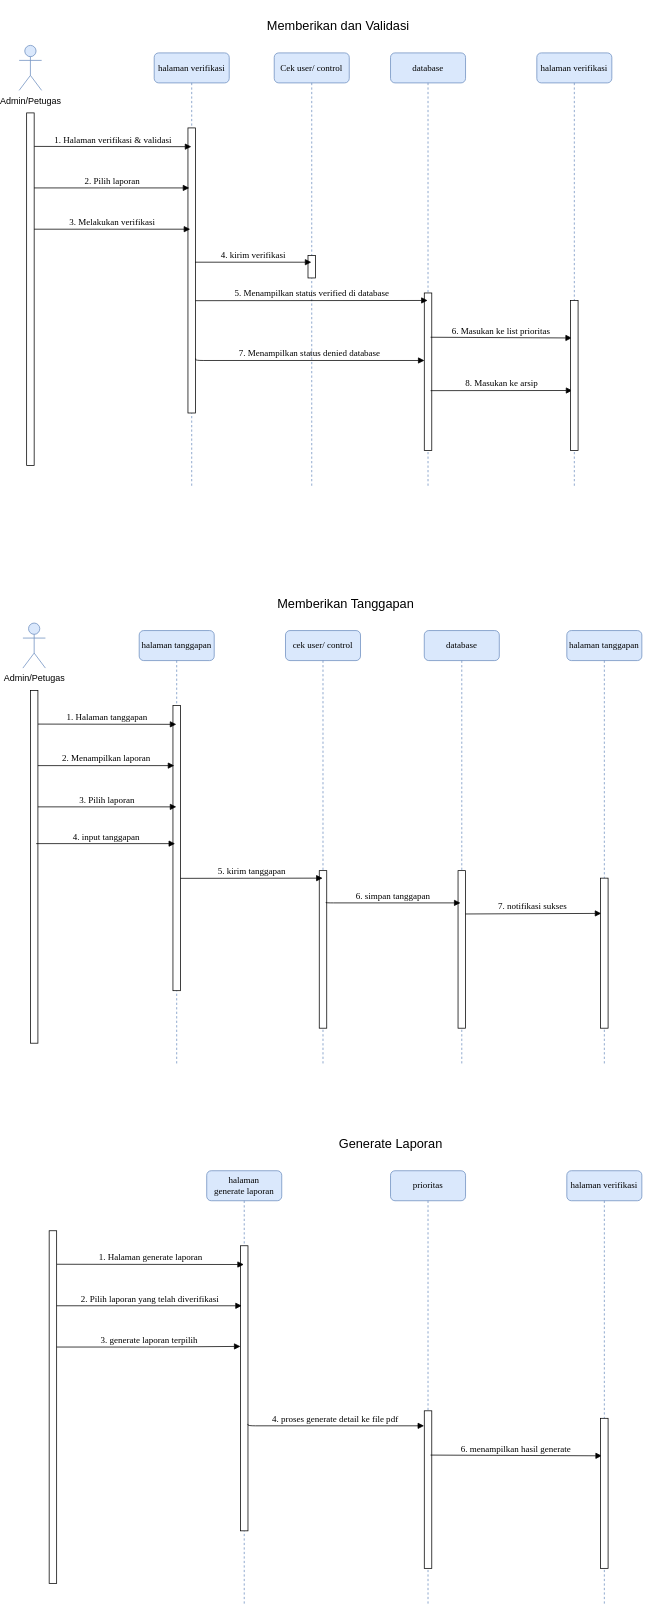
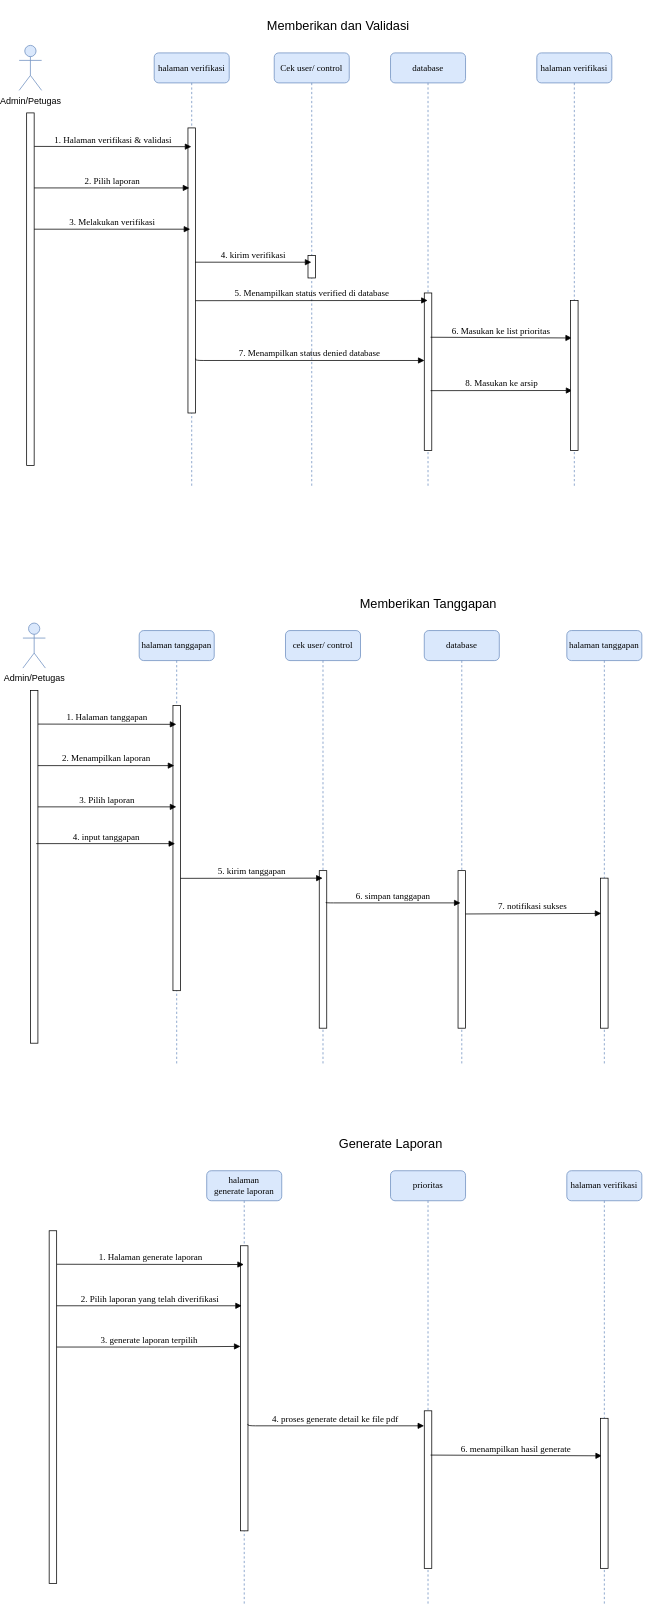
  <mxCell id="0" />
  <mxCell id="1" parent="0" />
  <mxCell id="2" value="Cek user/ control" style="shape=umlLifeline;perimeter=lifelinePerimeter;whiteSpace=wrap;html=1;container=1;collapsible=0;recursiveResize=0;outlineConnect=0;rounded=1;shadow=0;comic=0;labelBackgroundColor=none;strokeWidth=1;fontFamily=Verdana;fontSize=12;align=center;fillColor=#dae8fc;strokeColor=#6c8ebf;" parent="1" vertex="1"><mxGeometry x="360" y="70" width="100" height="580" as="geometry" /></mxCell>
  <mxCell id="3" value="" style="html=1;points=[];perimeter=orthogonalPerimeter;rounded=0;shadow=0;comic=0;labelBackgroundColor=none;strokeWidth=1;fontFamily=Verdana;fontSize=12;align=center;" parent="2" vertex="1"><mxGeometry x="45" y="270" width="10" height="30" as="geometry" /></mxCell>
  <mxCell id="4" value="database" style="shape=umlLifeline;perimeter=lifelinePerimeter;whiteSpace=wrap;html=1;container=1;collapsible=0;recursiveResize=0;outlineConnect=0;rounded=1;shadow=0;comic=0;labelBackgroundColor=none;strokeWidth=1;fontFamily=Verdana;fontSize=12;align=center;fillColor=#dae8fc;strokeColor=#6c8ebf;" parent="1" vertex="1"><mxGeometry x="515" y="70" width="100" height="580" as="geometry" /></mxCell>
  <mxCell id="5" value="" style="html=1;points=[];perimeter=orthogonalPerimeter;rounded=0;shadow=0;comic=0;labelBackgroundColor=none;strokeWidth=1;fontFamily=Verdana;fontSize=12;align=center;" parent="4" vertex="1"><mxGeometry x="45" y="320" width="10" height="210" as="geometry" /></mxCell>
  <mxCell id="6" value="halaman verifikasi" style="shape=umlLifeline;perimeter=lifelinePerimeter;whiteSpace=wrap;html=1;container=1;collapsible=0;recursiveResize=0;outlineConnect=0;rounded=1;shadow=0;comic=0;labelBackgroundColor=none;strokeWidth=1;fontFamily=Verdana;fontSize=12;align=center;fillColor=#dae8fc;strokeColor=#6c8ebf;" parent="1" vertex="1"><mxGeometry x="200" y="70" width="100" height="580" as="geometry" /></mxCell>
  <mxCell id="7" value="" style="html=1;points=[];perimeter=orthogonalPerimeter;rounded=0;shadow=0;comic=0;labelBackgroundColor=none;strokeWidth=1;fontFamily=Verdana;fontSize=12;align=center;" parent="6" vertex="1"><mxGeometry x="45" y="100" width="10" height="380" as="geometry" /></mxCell>
  <mxCell id="8" value="1. Halaman verifikasi &amp;amp; validasi" style="html=1;verticalAlign=bottom;endArrow=block;labelBackgroundColor=none;fontFamily=Verdana;fontSize=12;edgeStyle=elbowEdgeStyle;elbow=vertical;exitX=1;exitY=0.095;exitDx=0;exitDy=0;exitPerimeter=0;" parent="1" source="10" target="6" edge="1"><mxGeometry relative="1" as="geometry"><mxPoint x="350" y="80" as="sourcePoint" /></mxGeometry></mxCell>
  <mxCell id="9" value="Admin/Petugas" style="shape=umlActor;verticalLabelPosition=bottom;verticalAlign=top;html=1;outlineConnect=0;fillColor=#dae8fc;strokeColor=#6c8ebf;" parent="1" vertex="1"><mxGeometry x="20" y="60" width="30" height="60" as="geometry" /></mxCell>
  <mxCell id="10" value="" style="html=1;points=[];perimeter=orthogonalPerimeter;rounded=0;shadow=0;comic=0;labelBackgroundColor=none;strokeWidth=1;fontFamily=Verdana;fontSize=12;align=center;" parent="1" vertex="1"><mxGeometry x="30" y="150" width="10" height="470" as="geometry" /></mxCell>
  <mxCell id="11" value="2. Pilih laporan" style="html=1;verticalAlign=bottom;endArrow=block;labelBackgroundColor=none;fontFamily=Verdana;fontSize=12;edgeStyle=elbowEdgeStyle;elbow=vertical;exitX=1.1;exitY=0.295;exitDx=0;exitDy=0;exitPerimeter=0;entryX=0.178;entryY=0.209;entryDx=0;entryDy=0;entryPerimeter=0;" parent="1" target="7" edge="1"><mxGeometry relative="1" as="geometry"><mxPoint x="40" y="250" as="sourcePoint" /><mxPoint x="228.5" y="250.15" as="targetPoint" /></mxGeometry></mxCell>
  <mxCell id="12" value="5. Menampilkan status verified di database" style="html=1;verticalAlign=bottom;endArrow=block;labelBackgroundColor=none;fontFamily=Verdana;fontSize=12;edgeStyle=elbowEdgeStyle;elbow=vertical;exitX=1;exitY=0.606;exitDx=0;exitDy=0;exitPerimeter=0;" parent="1" source="7" target="4" edge="1"><mxGeometry relative="1" as="geometry"><mxPoint x="560" y="401" as="sourcePoint" /><mxPoint x="549.5" y="399.998" as="targetPoint" /><Array as="points"><mxPoint x="280" y="400" /></Array></mxGeometry></mxCell>
  <mxCell id="13" value="&lt;span style=&quot;font-size: 17px;&quot;&gt;Memberikan dan Validasi&lt;/span&gt;" style="text;html=1;align=center;verticalAlign=middle;resizable=0;points=[];autosize=1;strokeColor=none;fillColor=none;" parent="1" vertex="1"><mxGeometry x="350" y="20" width="190" height="30" as="geometry" /></mxCell>
  <mxCell id="14" value="3. Melakukan verifikasi&lt;span style=&quot;color: rgba(0, 0, 0, 0); font-family: monospace; font-size: 0px; text-align: start;&quot;&gt;%3CmxGraphModel%3E%3Croot%3E%3CmxCell%20id%3D%220%22%2F%3E%3CmxCell%20id%3D%221%22%20parent%3D%220%22%2F%3E%3CmxCell%20id%3D%222%22%20value%3D%225.%20Menampilkan%20status%20verified%20di%20database%22%20style%3D%22html%3D1%3BverticalAlign%3Dbottom%3BendArrow%3Dblock%3BlabelBackgroundColor%3Dnone%3BfontFamily%3DVerdana%3BfontSize%3D12%3BedgeStyle%3DelbowEdgeStyle%3Belbow%3Dvertical%3BexitX%3D0.805%3BexitY%3D0.496%3BexitDx%3D0%3BexitDy%3D0%3BexitPerimeter%3D0%3B%22%20edge%3D%221%22%20parent%3D%221%22%3E%3CmxGeometry%20relative%3D%221%22%20as%3D%22geometry%22%3E%3CmxPoint%20x%3D%22283.05%22%20y%3D%22509.96%22%20as%3D%22sourcePoint%22%2F%3E%3CmxPoint%20x%3D%22569.5%22%20y%3D%22509.628%22%20as%3D%22targetPoint%22%2F%3E%3CArray%20as%3D%22points%22%2F%3E%3C%2FmxGeometry%3E%3C%2FmxCell%3E%3C%2Froot%3E%3C%2FmxGraphModel%3E&lt;/span&gt;" style="html=1;verticalAlign=bottom;endArrow=block;labelBackgroundColor=none;fontFamily=Verdana;fontSize=12;edgeStyle=elbowEdgeStyle;elbow=vertical;exitX=1.033;exitY=0.423;exitDx=0;exitDy=0;exitPerimeter=0;entryX=0.3;entryY=0.355;entryDx=0;entryDy=0;entryPerimeter=0;" parent="1" target="7" edge="1"><mxGeometry relative="1" as="geometry"><mxPoint x="40" y="305" as="sourcePoint" /><mxPoint x="220" y="305" as="targetPoint" /><Array as="points" /></mxGeometry></mxCell>
  <mxCell id="15" value="8. Masukan ke arsip" style="html=1;verticalAlign=bottom;endArrow=block;labelBackgroundColor=none;fontFamily=Verdana;fontSize=12;edgeStyle=elbowEdgeStyle;elbow=vertical;exitX=0.844;exitY=0.62;exitDx=0;exitDy=0;exitPerimeter=0;entryX=0.233;entryY=0.598;entryDx=0;entryDy=0;entryPerimeter=0;" parent="1" source="5" target="21" edge="1"><mxGeometry relative="1" as="geometry"><mxPoint x="860" y="520.02" as="sourcePoint" /><mxPoint x="1142.63" y="520" as="targetPoint" /><Array as="points" /></mxGeometry></mxCell>
  <mxCell id="16" value="&lt;br&gt;&lt;div&gt;&lt;br&gt;&lt;/div&gt;" style="edgeLabel;html=1;align=center;verticalAlign=middle;resizable=0;points=[];" parent="15" vertex="1" connectable="0"><mxGeometry x="-0.559" y="1" relative="1" as="geometry"><mxPoint as="offset" /></mxGeometry></mxCell>
  <mxCell id="17" value="&lt;br&gt;&lt;div&gt;&lt;br&gt;&lt;/div&gt;" style="edgeLabel;html=1;align=center;verticalAlign=middle;resizable=0;points=[];" parent="15" vertex="1" connectable="0"><mxGeometry x="-0.347" relative="1" as="geometry"><mxPoint as="offset" /></mxGeometry></mxCell>
  <mxCell id="18" value="6. Masukan ke list prioritas" style="html=1;verticalAlign=bottom;endArrow=block;labelBackgroundColor=none;fontFamily=Verdana;fontSize=12;edgeStyle=elbowEdgeStyle;elbow=vertical;exitX=0.841;exitY=0.281;exitDx=0;exitDy=0;exitPerimeter=0;entryX=0.178;entryY=0.251;entryDx=0;entryDy=0;entryPerimeter=0;" parent="1" source="5" target="21" edge="1"><mxGeometry relative="1" as="geometry"><mxPoint x="860" y="450" as="sourcePoint" /><mxPoint x="1140" y="450" as="targetPoint" /><Array as="points" /></mxGeometry></mxCell>
  <mxCell id="19" value="4. kirim verifikasi" style="html=1;verticalAlign=bottom;endArrow=block;labelBackgroundColor=none;fontFamily=Verdana;fontSize=12;edgeStyle=elbowEdgeStyle;elbow=vertical;exitX=0.95;exitY=0.471;exitDx=0;exitDy=0;exitPerimeter=0;" parent="1" source="7" target="2" edge="1"><mxGeometry relative="1" as="geometry"><mxPoint x="50" y="315" as="sourcePoint" /><mxPoint x="265.84" y="315.17" as="targetPoint" /></mxGeometry></mxCell>
  <mxCell id="20" value="halaman verifikasi" style="shape=umlLifeline;perimeter=lifelinePerimeter;whiteSpace=wrap;html=1;container=1;collapsible=0;recursiveResize=0;outlineConnect=0;rounded=1;shadow=0;comic=0;labelBackgroundColor=none;strokeWidth=1;fontFamily=Verdana;fontSize=12;align=center;fillColor=#dae8fc;strokeColor=#6c8ebf;" parent="1" vertex="1"><mxGeometry x="710" y="70" width="100" height="580" as="geometry" /></mxCell>
  <mxCell id="21" value="" style="html=1;points=[];perimeter=orthogonalPerimeter;rounded=0;shadow=0;comic=0;labelBackgroundColor=none;strokeWidth=1;fontFamily=Verdana;fontSize=12;align=center;" parent="20" vertex="1"><mxGeometry x="45" y="330" width="10" height="200" as="geometry" /></mxCell>
  <mxCell id="22" value="7. Menampilkan status denied database" style="html=1;verticalAlign=bottom;endArrow=block;labelBackgroundColor=none;fontFamily=Verdana;fontSize=12;edgeStyle=elbowEdgeStyle;elbow=vertical;exitX=1.028;exitY=0.809;exitDx=0;exitDy=0;exitPerimeter=0;entryX=0.028;entryY=0.429;entryDx=0;entryDy=0;entryPerimeter=0;" parent="1" source="7" target="5" edge="1"><mxGeometry relative="1" as="geometry"><mxPoint x="275" y="410" as="sourcePoint" /><mxPoint x="860" y="410" as="targetPoint" /><Array as="points"><mxPoint x="350" y="480" /></Array></mxGeometry></mxCell>
- <mxCell id="23" value="&lt;span style=&quot;font-size: 17px;&quot;&gt;Memberikan Tanggapan&lt;/span&gt;" style="text;html=1;align=center;verticalAlign=middle;resizable=0;points=[];autosize=1;strokeColor=none;fillColor=none;" parent="1" vertex="1"><mxGeometry x="350" y="790" width="210" height="30" as="geometry" /></mxCell>
+ <mxCell id="23" value="&lt;span style=&quot;font-size: 17px;&quot;&gt;Memberikan Tanggapan&lt;/span&gt;" style="text;html=1;align=center;verticalAlign=middle;resizable=0;points=[];autosize=1;strokeColor=none;fillColor=none;" parent="1" vertex="1"><mxGeometry x="460" y="790" width="210" height="30" as="geometry" /></mxCell>
  <mxCell id="24" value="cek user/ control" style="shape=umlLifeline;perimeter=lifelinePerimeter;whiteSpace=wrap;html=1;container=1;collapsible=0;recursiveResize=0;outlineConnect=0;rounded=1;shadow=0;comic=0;labelBackgroundColor=none;strokeWidth=1;fontFamily=Verdana;fontSize=12;align=center;fillColor=#dae8fc;strokeColor=#6c8ebf;" parent="1" vertex="1"><mxGeometry x="375" y="840" width="100" height="580" as="geometry" /></mxCell>
  <mxCell id="25" value="" style="html=1;points=[];perimeter=orthogonalPerimeter;rounded=0;shadow=0;comic=0;labelBackgroundColor=none;strokeWidth=1;fontFamily=Verdana;fontSize=12;align=center;" parent="24" vertex="1"><mxGeometry x="45" y="320" width="10" height="210" as="geometry" /></mxCell>
  <mxCell id="26" value="halaman tanggapan" style="shape=umlLifeline;perimeter=lifelinePerimeter;whiteSpace=wrap;html=1;container=1;collapsible=0;recursiveResize=0;outlineConnect=0;rounded=1;shadow=0;comic=0;labelBackgroundColor=none;strokeWidth=1;fontFamily=Verdana;fontSize=12;align=center;fillColor=#dae8fc;strokeColor=#6c8ebf;" parent="1" vertex="1"><mxGeometry x="180" y="840" width="100" height="580" as="geometry" /></mxCell>
  <mxCell id="27" value="" style="html=1;points=[];perimeter=orthogonalPerimeter;rounded=0;shadow=0;comic=0;labelBackgroundColor=none;strokeWidth=1;fontFamily=Verdana;fontSize=12;align=center;" parent="26" vertex="1"><mxGeometry x="45" y="100" width="10" height="380" as="geometry" /></mxCell>
  <mxCell id="28" value="1. Halaman tanggapan" style="html=1;verticalAlign=bottom;endArrow=block;labelBackgroundColor=none;fontFamily=Verdana;fontSize=12;edgeStyle=elbowEdgeStyle;elbow=vertical;exitX=1;exitY=0.095;exitDx=0;exitDy=0;exitPerimeter=0;" parent="1" source="30" target="26" edge="1"><mxGeometry relative="1" as="geometry"><mxPoint x="355" y="850" as="sourcePoint" /></mxGeometry></mxCell>
  <mxCell id="29" value="Admin/Petugas" style="shape=umlActor;verticalLabelPosition=bottom;verticalAlign=top;html=1;outlineConnect=0;fillColor=#dae8fc;strokeColor=#6c8ebf;" parent="1" vertex="1"><mxGeometry x="25" y="830" width="30" height="60" as="geometry" /></mxCell>
  <mxCell id="30" value="" style="html=1;points=[];perimeter=orthogonalPerimeter;rounded=0;shadow=0;comic=0;labelBackgroundColor=none;strokeWidth=1;fontFamily=Verdana;fontSize=12;align=center;" parent="1" vertex="1"><mxGeometry x="35" y="920" width="10" height="470" as="geometry" /></mxCell>
  <mxCell id="31" value="2. Menampilkan laporan" style="html=1;verticalAlign=bottom;endArrow=block;labelBackgroundColor=none;fontFamily=Verdana;fontSize=12;edgeStyle=elbowEdgeStyle;elbow=vertical;exitX=1.1;exitY=0.295;exitDx=0;exitDy=0;exitPerimeter=0;entryX=0.178;entryY=0.209;entryDx=0;entryDy=0;entryPerimeter=0;" parent="1" target="27" edge="1"><mxGeometry relative="1" as="geometry"><mxPoint x="45" y="1020" as="sourcePoint" /><mxPoint x="233.5" y="1020.15" as="targetPoint" /></mxGeometry></mxCell>
  <mxCell id="32" value="5. kirim tanggapan" style="html=1;verticalAlign=bottom;endArrow=block;labelBackgroundColor=none;fontFamily=Verdana;fontSize=12;edgeStyle=elbowEdgeStyle;elbow=vertical;exitX=1;exitY=0.606;exitDx=0;exitDy=0;exitPerimeter=0;" parent="1" source="27" target="24" edge="1"><mxGeometry relative="1" as="geometry"><mxPoint x="565" y="1171" as="sourcePoint" /><mxPoint x="554.5" y="1169.998" as="targetPoint" /><Array as="points"><mxPoint x="285" y="1170" /></Array></mxGeometry></mxCell>
  <mxCell id="33" value="3. Pilih laporan" style="html=1;verticalAlign=bottom;endArrow=block;labelBackgroundColor=none;fontFamily=Verdana;fontSize=12;edgeStyle=elbowEdgeStyle;elbow=vertical;exitX=1.033;exitY=0.423;exitDx=0;exitDy=0;exitPerimeter=0;" parent="1" target="26" edge="1"><mxGeometry relative="1" as="geometry"><mxPoint x="45" y="1075" as="sourcePoint" /><mxPoint x="200" y="1077" as="targetPoint" /></mxGeometry></mxCell>
  <mxCell id="34" value="7. notifikasi sukses" style="html=1;verticalAlign=bottom;endArrow=block;labelBackgroundColor=none;fontFamily=Verdana;fontSize=12;edgeStyle=elbowEdgeStyle;elbow=vertical;exitX=0.924;exitY=0.275;exitDx=0;exitDy=0;exitPerimeter=0;entryX=0.096;entryY=0.233;entryDx=0;entryDy=0;entryPerimeter=0;" parent="1" source="51" target="37" edge="1"><mxGeometry relative="1" as="geometry"><mxPoint x="865" y="1220" as="sourcePoint" /><mxPoint x="760" y="1217" as="targetPoint" /><Array as="points" /></mxGeometry></mxCell>
  <mxCell id="35" value="4. input tanggapan" style="html=1;verticalAlign=bottom;endArrow=block;labelBackgroundColor=none;fontFamily=Verdana;fontSize=12;edgeStyle=elbowEdgeStyle;elbow=vertical;entryX=0.283;entryY=0.484;entryDx=0;entryDy=0;entryPerimeter=0;exitX=0.773;exitY=0.434;exitDx=0;exitDy=0;exitPerimeter=0;" parent="1" source="30" target="27" edge="1"><mxGeometry relative="1" as="geometry"><mxPoint x="50" y="1124" as="sourcePoint" /><mxPoint x="250" y="1119" as="targetPoint" /><Array as="points"><mxPoint x="40" y="1124" /></Array></mxGeometry></mxCell>
  <mxCell id="36" value="halaman tanggapan" style="shape=umlLifeline;perimeter=lifelinePerimeter;whiteSpace=wrap;html=1;container=1;collapsible=0;recursiveResize=0;outlineConnect=0;rounded=1;shadow=0;comic=0;labelBackgroundColor=none;strokeWidth=1;fontFamily=Verdana;fontSize=12;align=center;fillColor=#dae8fc;strokeColor=#6c8ebf;" parent="1" vertex="1"><mxGeometry x="750" y="840" width="100" height="580" as="geometry" /></mxCell>
  <mxCell id="37" value="" style="html=1;points=[];perimeter=orthogonalPerimeter;rounded=0;shadow=0;comic=0;labelBackgroundColor=none;strokeWidth=1;fontFamily=Verdana;fontSize=12;align=center;" parent="36" vertex="1"><mxGeometry x="45" y="330" width="10" height="200" as="geometry" /></mxCell>
  <mxCell id="38" value="&lt;span style=&quot;font-size: 17px;&quot;&gt;Generate Laporan&lt;/span&gt;" style="text;html=1;align=center;verticalAlign=middle;resizable=0;points=[];autosize=1;strokeColor=none;fillColor=none;" parent="1" vertex="1"><mxGeometry x="435" y="1510" width="160" height="30" as="geometry" /></mxCell>
  <mxCell id="39" value="prioritas" style="shape=umlLifeline;perimeter=lifelinePerimeter;whiteSpace=wrap;html=1;container=1;collapsible=0;recursiveResize=0;outlineConnect=0;rounded=1;shadow=0;comic=0;labelBackgroundColor=none;strokeWidth=1;fontFamily=Verdana;fontSize=12;align=center;fillColor=#dae8fc;strokeColor=#6c8ebf;" parent="1" vertex="1"><mxGeometry x="515" y="1560" width="100" height="580" as="geometry" /></mxCell>
  <mxCell id="40" value="" style="html=1;points=[];perimeter=orthogonalPerimeter;rounded=0;shadow=0;comic=0;labelBackgroundColor=none;strokeWidth=1;fontFamily=Verdana;fontSize=12;align=center;" parent="39" vertex="1"><mxGeometry x="45" y="320" width="10" height="210" as="geometry" /></mxCell>
  <mxCell id="41" value="halaman&lt;div&gt;generate laporan&lt;/div&gt;" style="shape=umlLifeline;perimeter=lifelinePerimeter;whiteSpace=wrap;html=1;container=1;collapsible=0;recursiveResize=0;outlineConnect=0;rounded=1;shadow=0;comic=0;labelBackgroundColor=none;strokeWidth=1;fontFamily=Verdana;fontSize=12;align=center;fillColor=#dae8fc;strokeColor=#6c8ebf;" parent="1" vertex="1"><mxGeometry x="270" y="1560" width="100" height="580" as="geometry" /></mxCell>
  <mxCell id="42" value="" style="html=1;points=[];perimeter=orthogonalPerimeter;rounded=0;shadow=0;comic=0;labelBackgroundColor=none;strokeWidth=1;fontFamily=Verdana;fontSize=12;align=center;" parent="41" vertex="1"><mxGeometry x="45" y="100" width="10" height="380" as="geometry" /></mxCell>
  <mxCell id="43" value="1. Halaman generate laporan" style="html=1;verticalAlign=bottom;endArrow=block;labelBackgroundColor=none;fontFamily=Verdana;fontSize=12;edgeStyle=elbowEdgeStyle;elbow=vertical;exitX=1;exitY=0.095;exitDx=0;exitDy=0;exitPerimeter=0;" parent="1" source="44" target="41" edge="1"><mxGeometry relative="1" as="geometry"><mxPoint x="380" y="1570" as="sourcePoint" /></mxGeometry></mxCell>
  <mxCell id="44" value="" style="html=1;points=[];perimeter=orthogonalPerimeter;rounded=0;shadow=0;comic=0;labelBackgroundColor=none;strokeWidth=1;fontFamily=Verdana;fontSize=12;align=center;" parent="1" vertex="1"><mxGeometry x="60" y="1640" width="10" height="470" as="geometry" /></mxCell>
  <mxCell id="45" value="2. Pilih laporan yang telah diverifikasi" style="html=1;verticalAlign=bottom;endArrow=block;labelBackgroundColor=none;fontFamily=Verdana;fontSize=12;edgeStyle=elbowEdgeStyle;elbow=vertical;exitX=1.1;exitY=0.295;exitDx=0;exitDy=0;exitPerimeter=0;entryX=0.178;entryY=0.209;entryDx=0;entryDy=0;entryPerimeter=0;" parent="1" target="42" edge="1"><mxGeometry relative="1" as="geometry"><mxPoint x="70" y="1740" as="sourcePoint" /><mxPoint x="258.5" y="1740.15" as="targetPoint" /></mxGeometry></mxCell>
  <mxCell id="46" value="3. generate laporan terpilih" style="html=1;verticalAlign=bottom;endArrow=block;labelBackgroundColor=none;fontFamily=Verdana;fontSize=12;edgeStyle=elbowEdgeStyle;elbow=horizontal;exitX=1.033;exitY=0.423;exitDx=0;exitDy=0;exitPerimeter=0;entryX=0;entryY=0.353;entryDx=0;entryDy=0;entryPerimeter=0;" parent="1" target="42" edge="1"><mxGeometry relative="1" as="geometry"><mxPoint x="70" y="1795" as="sourcePoint" /><mxPoint x="310" y="1792" as="targetPoint" /><Array as="points"><mxPoint x="200" y="1790" /></Array></mxGeometry></mxCell>
  <mxCell id="47" value="6. menampilkan hasil generate" style="html=1;verticalAlign=bottom;endArrow=block;labelBackgroundColor=none;fontFamily=Verdana;fontSize=12;edgeStyle=elbowEdgeStyle;elbow=vertical;exitX=0.841;exitY=0.281;exitDx=0;exitDy=0;exitPerimeter=0;entryX=0.178;entryY=0.251;entryDx=0;entryDy=0;entryPerimeter=0;" parent="1" source="40" target="49" edge="1"><mxGeometry relative="1" as="geometry"><mxPoint x="890" y="1940" as="sourcePoint" /><mxPoint x="1170" y="1940" as="targetPoint" /><Array as="points" /></mxGeometry></mxCell>
  <mxCell id="48" value="halaman verifikasi" style="shape=umlLifeline;perimeter=lifelinePerimeter;whiteSpace=wrap;html=1;container=1;collapsible=0;recursiveResize=0;outlineConnect=0;rounded=1;shadow=0;comic=0;labelBackgroundColor=none;strokeWidth=1;fontFamily=Verdana;fontSize=12;align=center;fillColor=#dae8fc;strokeColor=#6c8ebf;" parent="1" vertex="1"><mxGeometry x="750" y="1560" width="100" height="580" as="geometry" /></mxCell>
  <mxCell id="49" value="" style="html=1;points=[];perimeter=orthogonalPerimeter;rounded=0;shadow=0;comic=0;labelBackgroundColor=none;strokeWidth=1;fontFamily=Verdana;fontSize=12;align=center;" parent="48" vertex="1"><mxGeometry x="45" y="330" width="10" height="200" as="geometry" /></mxCell>
  <mxCell id="50" value="database" style="shape=umlLifeline;perimeter=lifelinePerimeter;whiteSpace=wrap;html=1;container=1;collapsible=0;recursiveResize=0;outlineConnect=0;rounded=1;shadow=0;comic=0;labelBackgroundColor=none;strokeWidth=1;fontFamily=Verdana;fontSize=12;align=center;fillColor=#dae8fc;strokeColor=#6c8ebf;" parent="1" vertex="1"><mxGeometry x="560" y="840" width="100" height="580" as="geometry" /></mxCell>
  <mxCell id="51" value="" style="html=1;points=[];perimeter=orthogonalPerimeter;rounded=0;shadow=0;comic=0;labelBackgroundColor=none;strokeWidth=1;fontFamily=Verdana;fontSize=12;align=center;" parent="50" vertex="1"><mxGeometry x="45" y="320" width="10" height="210" as="geometry" /></mxCell>
  <mxCell id="52" value="6. simpan tanggapan" style="html=1;verticalAlign=bottom;endArrow=block;labelBackgroundColor=none;fontFamily=Verdana;fontSize=12;edgeStyle=elbowEdgeStyle;elbow=vertical;entryX=0.326;entryY=0.207;entryDx=0;entryDy=0;entryPerimeter=0;exitX=0.891;exitY=0.2;exitDx=0;exitDy=0;exitPerimeter=0;" parent="1" source="25" target="51" edge="1"><mxGeometry relative="1" as="geometry"><mxPoint x="550" y="1200" as="sourcePoint" /><mxPoint x="550" y="1180" as="targetPoint" /><Array as="points" /></mxGeometry></mxCell>
  <mxCell id="53" value="4. proses generate detail ke file pdf" style="html=1;verticalAlign=bottom;endArrow=block;labelBackgroundColor=none;fontFamily=Verdana;fontSize=12;edgeStyle=elbowEdgeStyle;elbow=vertical;entryX=-0.024;entryY=0.096;entryDx=0;entryDy=0;entryPerimeter=0;exitX=0.993;exitY=0.625;exitDx=0;exitDy=0;exitPerimeter=0;" parent="1" source="42" target="40" edge="1"><mxGeometry relative="1" as="geometry"><mxPoint x="350" y="1900" as="sourcePoint" /><mxPoint x="275" y="1839" as="targetPoint" /><Array as="points"><mxPoint x="440" y="1900" /></Array></mxGeometry></mxCell>
